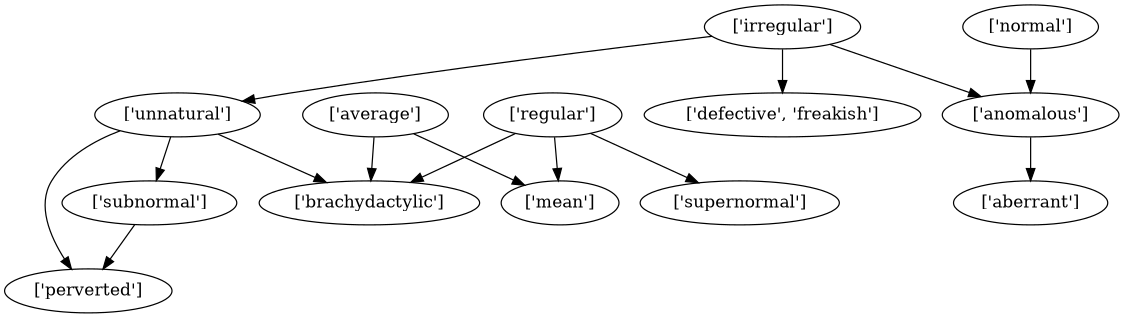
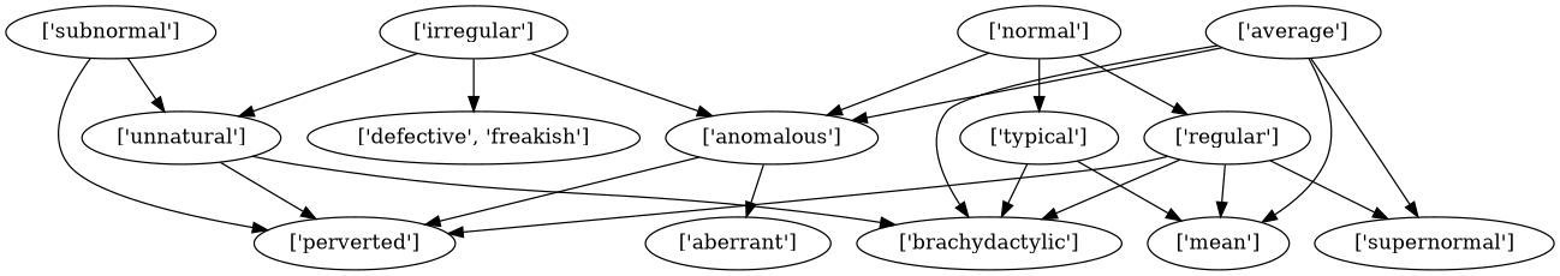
  strict digraph {
    "['irregular']"
    "['defective', 'freakish']"
    "['unnatural']"
    "['anomalous']"
    "['brachydactylic']"
    "['perverted']"
    "['aberrant']"
    "['subnormal']"
+   "['typical']"
    "['mean']"
    "['average']"
    "['supernormal']"
    "['normal']"
    "['regular']"
    "['irregular']" -> "['defective', 'freakish']"
    "['irregular']" -> "['unnatural']"
    "['irregular']" -> "['anomalous']"
    "['unnatural']" -> "['brachydactylic']"
    "['unnatural']" -> "['perverted']"
+   "['anomalous']" -> "['perverted']"
    "['anomalous']" -> "['aberrant']"
-   "['unnatural']" -> "['subnormal']"
+   "['subnormal']" -> "['unnatural']"
    "['subnormal']" -> "['perverted']"
+   "['typical']" -> "['brachydactylic']"
+   "['typical']" -> "['mean']"
+   "['average']" -> "['anomalous']"
    "['average']" -> "['brachydactylic']"
    "['average']" -> "['mean']"
+   "['average']" -> "['supernormal']"
    "['normal']" -> "['anomalous']"
+   "['normal']" -> "['typical']"
+   "['normal']" -> "['regular']"
    "['regular']" -> "['brachydactylic']"
+   "['regular']" -> "['perverted']"
    "['regular']" -> "['mean']"
    "['regular']" -> "['supernormal']"
  }
